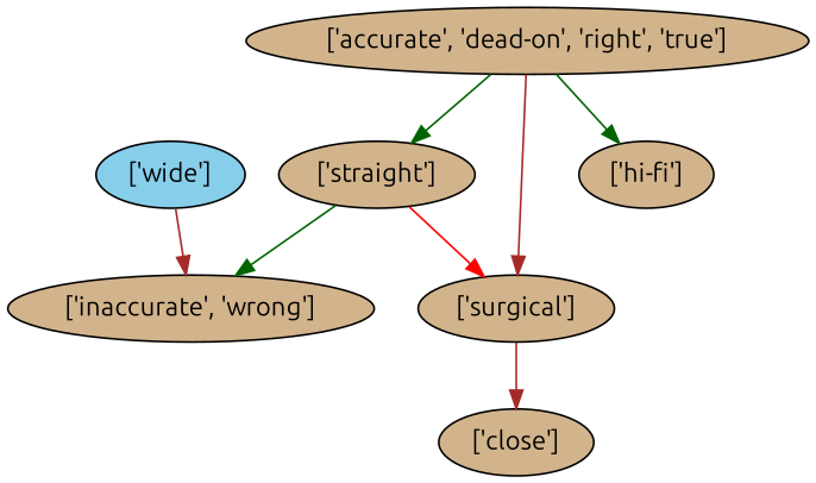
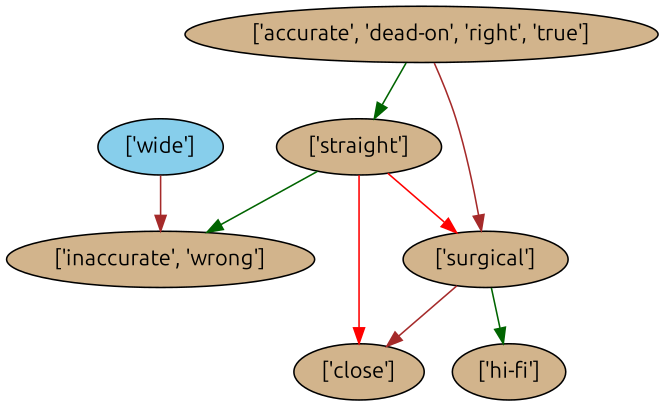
  strict digraph {
    fontname=Ubuntu
    node [fillcolor=tan fontname=Ubuntu style=filled]
    edge [color=darkgreen fontname=Ubuntu]
    "['straight']"
    "['inaccurate', 'wrong']"
    "['close']"
    "['surgical']"
    "['hi-fi']"
    "['wide']" [fillcolor=skyblue]
    "['accurate', 'dead-on', 'right', 'true']"
    "['straight']" -> "['inaccurate', 'wrong']"
+   "['straight']" -> "['close']" [color=red]
    "['straight']" -> "['surgical']" [color=red]
    "['surgical']" -> "['close']" [color=brown]
-   "['accurate', 'dead-on', 'right', 'true']" -> "['hi-fi']"
+   "['surgical']" -> "['hi-fi']"
    "['wide']" -> "['inaccurate', 'wrong']" [color=brown]
    "['accurate', 'dead-on', 'right', 'true']" -> "['straight']"
    "['accurate', 'dead-on', 'right', 'true']" -> "['surgical']" [color=brown]
  }
